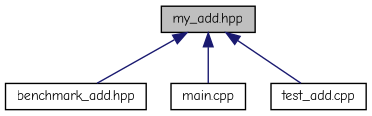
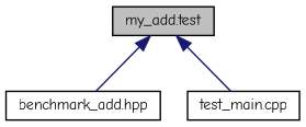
  digraph {
    fontname="Comic Neue"
    node [color=black fillcolor=white fontname="Comic Neue" fontsize=10 shape=record style=filled]
    edge [color=midnightblue dir=back fontname="Comic Neue" fontsize=10 labelfontname=Helvetica labelfontsize=10 style=solid]
-   n1 [fillcolor=grey75 fontcolor=black height=0.2 label="my_add.hpp" width=0.4]
+   n1 [fillcolor=grey75 fontcolor=black height=0.2 label="my_add.test" width=0.4]
    n2 [height=0.2 label="benchmark_add.hpp" width=0.4]
-   n3 [height=0.2 label="main.cpp" width=0.4]
-   n4 [height=0.2 label="test_add.cpp" width=0.4]
+   n4 [height=0.2 label="test_main.cpp" width=0.4]
    n1 -> n2
-   n1 -> n3
    n1 -> n4
  }
